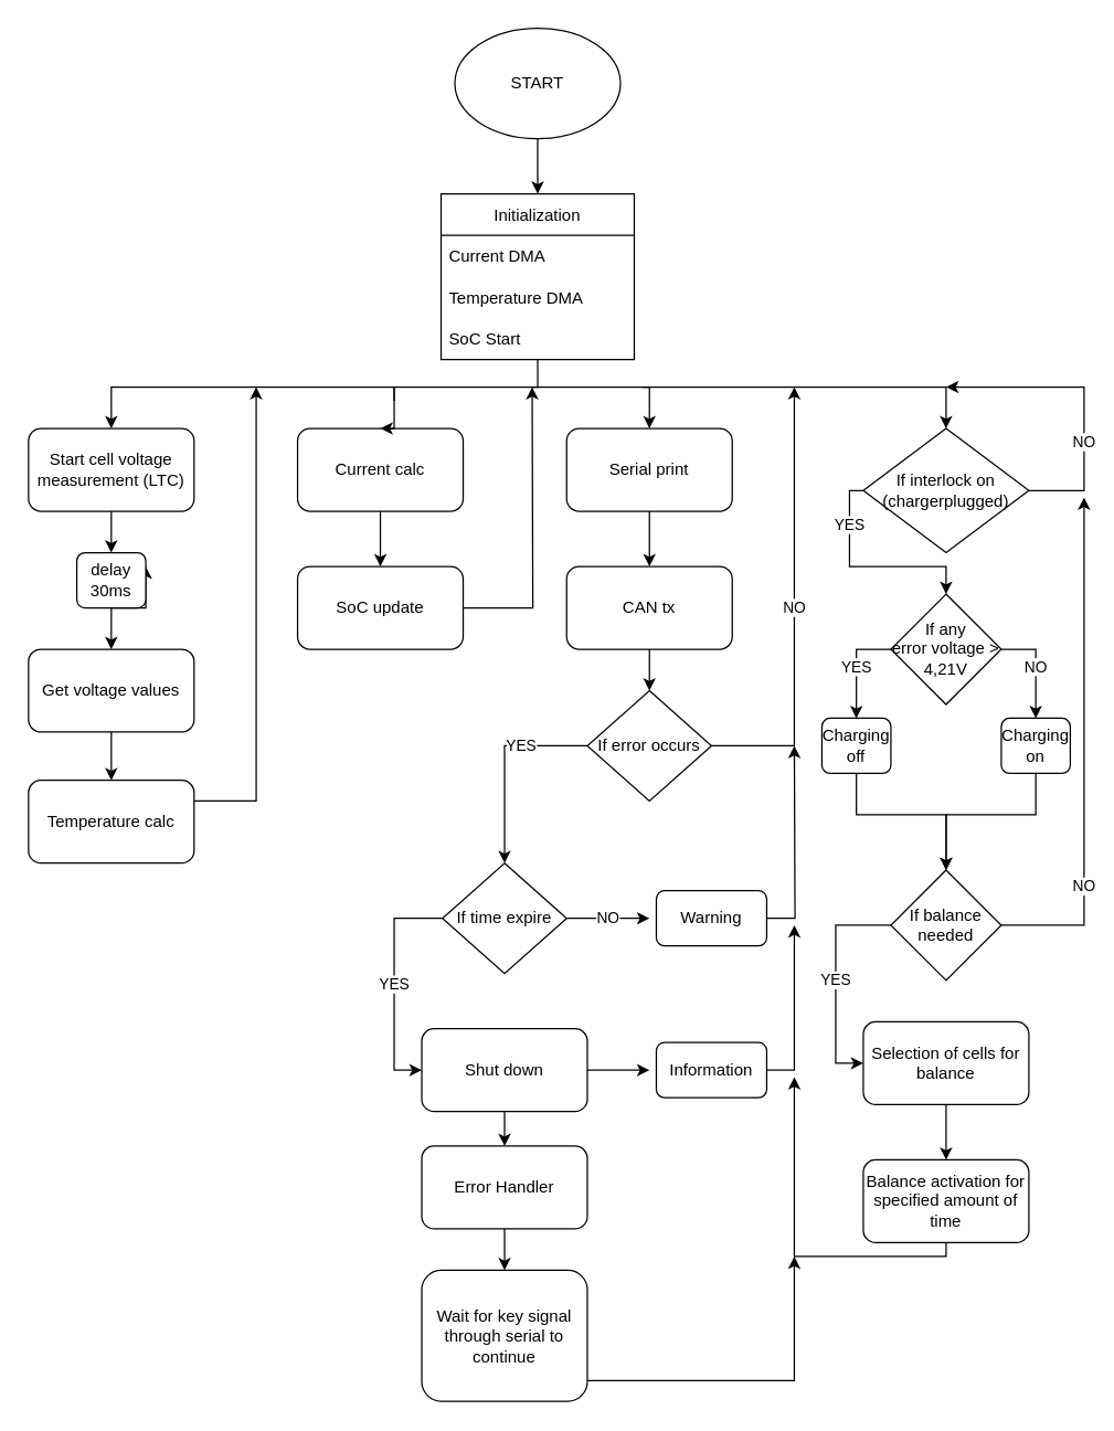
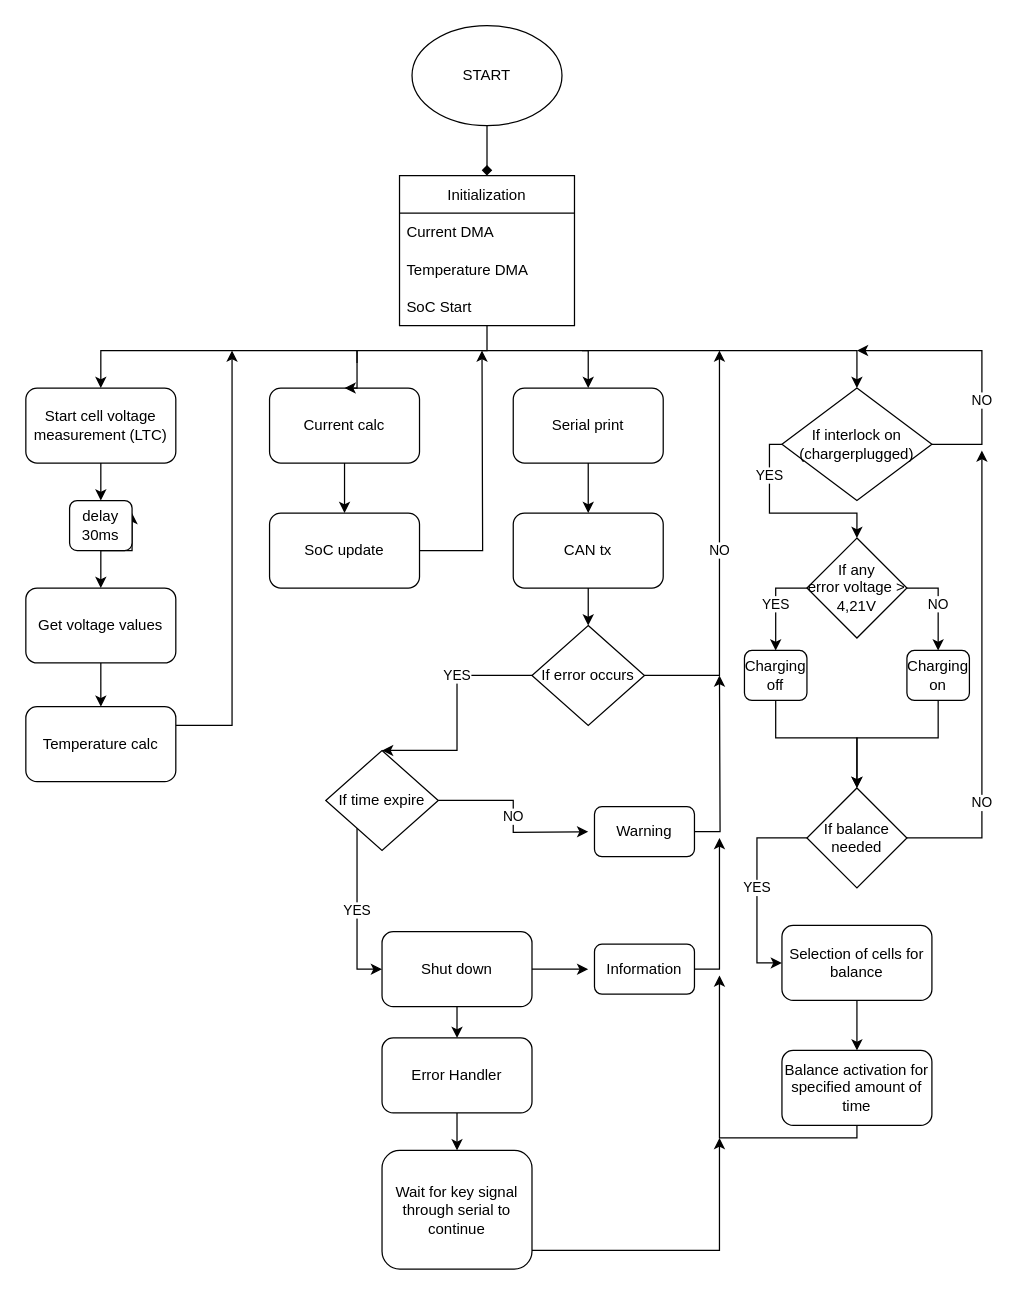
  <mxCell id="0" />
  <mxCell id="1" parent="0" />
- <mxCell id="2" style="edgeStyle=orthogonalEdgeStyle;rounded=0;orthogonalLoop=1;jettySize=auto;html=1;exitX=0.5;exitY=1;exitDx=0;exitDy=0;entryX=0.5;entryY=0;entryDx=0;entryDy=0;" parent="1" source="3" target="34" edge="1"><mxGeometry relative="1" as="geometry" /></mxCell>
+ <mxCell id="2" style="edgeStyle=orthogonalEdgeStyle;rounded=0;orthogonalLoop=1;jettySize=auto;html=1;exitX=0.5;exitY=1;exitDx=0;exitDy=0;entryX=0.5;entryY=0;entryDx=0;entryDy=0;endArrow=diamond;" parent="1" source="3" target="34" edge="1"><mxGeometry relative="1" as="geometry" /></mxCell>
  <mxCell id="3" value="START" style="ellipse;whiteSpace=wrap;html=1;" parent="1" vertex="1"><mxGeometry x="329" y="20" width="120" height="80" as="geometry" /></mxCell>
  <mxCell id="4" style="edgeStyle=orthogonalEdgeStyle;rounded=0;orthogonalLoop=1;jettySize=auto;html=1;" parent="1" source="5" target="10" edge="1"><mxGeometry relative="1" as="geometry" /></mxCell>
  <mxCell id="5" value="Start cell voltage measurement (LTC)" style="rounded=1;whiteSpace=wrap;html=1;" parent="1" vertex="1"><mxGeometry x="20" y="310" width="120" height="60" as="geometry" /></mxCell>
  <mxCell id="6" style="edgeStyle=orthogonalEdgeStyle;rounded=0;orthogonalLoop=1;jettySize=auto;html=1;entryX=0.5;entryY=0;entryDx=0;entryDy=0;" parent="1" source="7" target="17" edge="1"><mxGeometry relative="1" as="geometry" /></mxCell>
  <mxCell id="7" value="Current calc" style="rounded=1;whiteSpace=wrap;html=1;" parent="1" vertex="1"><mxGeometry x="215" y="310" width="120" height="60" as="geometry" /></mxCell>
  <mxCell id="8" style="edgeStyle=orthogonalEdgeStyle;rounded=0;orthogonalLoop=1;jettySize=auto;html=1;exitX=0.5;exitY=1;exitDx=0;exitDy=0;" parent="1" source="10" edge="1"><mxGeometry relative="1" as="geometry"><mxPoint x="105" y="410" as="targetPoint" /></mxGeometry></mxCell>
  <mxCell id="9" style="edgeStyle=orthogonalEdgeStyle;rounded=0;orthogonalLoop=1;jettySize=auto;html=1;" parent="1" source="10" target="12" edge="1"><mxGeometry relative="1" as="geometry" /></mxCell>
  <mxCell id="10" value="delay 30ms" style="rounded=1;whiteSpace=wrap;html=1;" parent="1" vertex="1"><mxGeometry x="55" y="400" width="50" height="40" as="geometry" /></mxCell>
  <mxCell id="11" style="edgeStyle=orthogonalEdgeStyle;rounded=0;orthogonalLoop=1;jettySize=auto;html=1;" parent="1" source="12" target="14" edge="1"><mxGeometry relative="1" as="geometry" /></mxCell>
  <mxCell id="12" value="Get voltage values" style="rounded=1;whiteSpace=wrap;html=1;" parent="1" vertex="1"><mxGeometry x="20" y="470" width="120" height="60" as="geometry" /></mxCell>
  <mxCell id="13" style="edgeStyle=orthogonalEdgeStyle;rounded=0;orthogonalLoop=1;jettySize=auto;html=1;" parent="1" source="14" edge="1"><mxGeometry relative="1" as="geometry"><mxPoint x="185" y="280" as="targetPoint" /><Array as="points"><mxPoint x="185" y="580" /></Array></mxGeometry></mxCell>
  <mxCell id="14" value="Temperature calc" style="rounded=1;whiteSpace=wrap;html=1;" parent="1" vertex="1"><mxGeometry x="20" y="565" width="120" height="60" as="geometry" /></mxCell>
  <mxCell id="15" style="edgeStyle=orthogonalEdgeStyle;rounded=0;orthogonalLoop=1;jettySize=auto;html=1;entryX=0.5;entryY=0;entryDx=0;entryDy=0;" parent="1" target="7" edge="1"><mxGeometry relative="1" as="geometry"><mxPoint x="389" y="260" as="sourcePoint" /><Array as="points"><mxPoint x="389" y="280" /><mxPoint x="285" y="280" /></Array></mxGeometry></mxCell>
  <mxCell id="16" style="edgeStyle=orthogonalEdgeStyle;rounded=0;orthogonalLoop=1;jettySize=auto;html=1;" parent="1" source="17" edge="1"><mxGeometry relative="1" as="geometry"><mxPoint x="385" y="280" as="targetPoint" /></mxGeometry></mxCell>
  <mxCell id="17" value="SoC update" style="rounded=1;whiteSpace=wrap;html=1;" parent="1" vertex="1"><mxGeometry x="215" y="410" width="120" height="60" as="geometry" /></mxCell>
  <mxCell id="18" style="edgeStyle=orthogonalEdgeStyle;rounded=0;orthogonalLoop=1;jettySize=auto;html=1;entryX=0.5;entryY=0;entryDx=0;entryDy=0;" parent="1" source="19" target="21" edge="1"><mxGeometry relative="1" as="geometry" /></mxCell>
  <mxCell id="19" value="Serial print" style="rounded=1;whiteSpace=wrap;html=1;" parent="1" vertex="1"><mxGeometry x="410" y="310" width="120" height="60" as="geometry" /></mxCell>
  <mxCell id="20" style="edgeStyle=orthogonalEdgeStyle;rounded=0;orthogonalLoop=1;jettySize=auto;html=1;entryX=0.5;entryY=0;entryDx=0;entryDy=0;" parent="1" source="21" target="33" edge="1"><mxGeometry relative="1" as="geometry" /></mxCell>
  <mxCell id="21" value="CAN tx" style="rounded=1;whiteSpace=wrap;html=1;" parent="1" vertex="1"><mxGeometry x="410" y="410" width="120" height="60" as="geometry" /></mxCell>
  <mxCell id="22" style="edgeStyle=orthogonalEdgeStyle;rounded=0;orthogonalLoop=1;jettySize=auto;html=1;entryX=0.5;entryY=0;entryDx=0;entryDy=0;" parent="1" source="23" target="28" edge="1"><mxGeometry relative="1" as="geometry" /></mxCell>
  <mxCell id="23" value="Selection of cells for balance" style="rounded=1;whiteSpace=wrap;html=1;" parent="1" vertex="1"><mxGeometry x="625" y="740" width="120" height="60" as="geometry" /></mxCell>
  <mxCell id="24" value="NO" style="edgeStyle=orthogonalEdgeStyle;rounded=0;orthogonalLoop=1;jettySize=auto;html=1;" parent="1" source="26" edge="1"><mxGeometry x="-0.527" relative="1" as="geometry"><mxPoint x="785" y="360" as="targetPoint" /><Array as="points"><mxPoint x="785" y="670" /></Array><mxPoint as="offset" /></mxGeometry></mxCell>
  <mxCell id="25" value="YES" style="edgeStyle=orthogonalEdgeStyle;rounded=0;orthogonalLoop=1;jettySize=auto;html=1;entryX=0;entryY=0.5;entryDx=0;entryDy=0;" parent="1" target="23" edge="1"><mxGeometry relative="1" as="geometry"><Array as="points"><mxPoint x="605" y="670" /><mxPoint x="605" y="770" /></Array><mxPoint x="645" y="670" as="sourcePoint" /></mxGeometry></mxCell>
  <mxCell id="26" value="If balance needed" style="rhombus;whiteSpace=wrap;html=1;" parent="1" vertex="1"><mxGeometry x="645" y="630" width="80" height="80" as="geometry" /></mxCell>
  <mxCell id="27" style="edgeStyle=orthogonalEdgeStyle;rounded=0;orthogonalLoop=1;jettySize=auto;html=1;" edge="1" parent="1" source="28"><mxGeometry relative="1" as="geometry"><mxPoint x="575" y="780" as="targetPoint" /><Array as="points"><mxPoint x="575" y="910" /><mxPoint x="575" y="780" /></Array></mxGeometry></mxCell>
  <mxCell id="28" value="Balance activation for specified amount of time" style="rounded=1;whiteSpace=wrap;html=1;" parent="1" vertex="1"><mxGeometry x="625" y="840" width="120" height="60" as="geometry" /></mxCell>
  <mxCell id="29" style="edgeStyle=orthogonalEdgeStyle;rounded=0;orthogonalLoop=1;jettySize=auto;html=1;entryX=0.5;entryY=0;entryDx=0;entryDy=0;" parent="1" target="5" edge="1"><mxGeometry relative="1" as="geometry"><mxPoint x="285" y="290" as="sourcePoint" /><mxPoint x="121" y="280" as="targetPoint" /><Array as="points"><mxPoint x="285" y="280" /><mxPoint x="80" y="280" /></Array></mxGeometry></mxCell>
  <mxCell id="30" style="edgeStyle=orthogonalEdgeStyle;rounded=0;orthogonalLoop=1;jettySize=auto;html=1;" parent="1" edge="1"><mxGeometry relative="1" as="geometry"><mxPoint x="465" y="280" as="sourcePoint" /><mxPoint x="685" y="310" as="targetPoint" /><Array as="points"><mxPoint x="685" y="280" /><mxPoint x="685" y="310" /></Array></mxGeometry></mxCell>
  <mxCell id="31" value="NO" style="edgeStyle=orthogonalEdgeStyle;rounded=0;orthogonalLoop=1;jettySize=auto;html=1;" parent="1" source="33" edge="1"><mxGeometry relative="1" as="geometry"><mxPoint x="575" y="280" as="targetPoint" /><Array as="points"><mxPoint x="575" y="540" /><mxPoint x="575" y="280" /></Array></mxGeometry></mxCell>
  <mxCell id="32" value="YES" style="edgeStyle=orthogonalEdgeStyle;rounded=0;orthogonalLoop=1;jettySize=auto;html=1;entryX=0.5;entryY=0;entryDx=0;entryDy=0;" parent="1" source="33" target="43" edge="1"><mxGeometry x="-0.333" relative="1" as="geometry"><Array as="points"><mxPoint x="365" y="540" /></Array><mxPoint as="offset" /></mxGeometry></mxCell>
  <mxCell id="33" value="If error occurs" style="rhombus;whiteSpace=wrap;html=1;" parent="1" vertex="1"><mxGeometry x="425" y="500" width="90" height="80" as="geometry" /></mxCell>
  <mxCell id="34" value="Initialization" style="swimlane;fontStyle=0;childLayout=stackLayout;horizontal=1;startSize=30;horizontalStack=0;resizeParent=1;resizeParentMax=0;resizeLast=0;collapsible=1;marginBottom=0;" parent="1" vertex="1"><mxGeometry x="319" y="140" width="140" height="120" as="geometry"><mxRectangle x="344" y="190" width="100" height="30" as="alternateBounds" /></mxGeometry></mxCell>
  <mxCell id="35" value="Current DMA" style="text;strokeColor=none;fillColor=none;align=left;verticalAlign=middle;spacingLeft=4;spacingRight=4;overflow=hidden;points=[[0,0.5],[1,0.5]];portConstraint=eastwest;rotatable=0;" parent="34" vertex="1"><mxGeometry y="30" width="140" height="30" as="geometry" /></mxCell>
  <mxCell id="36" value="Temperature DMA" style="text;strokeColor=none;fillColor=none;align=left;verticalAlign=middle;spacingLeft=4;spacingRight=4;overflow=hidden;points=[[0,0.5],[1,0.5]];portConstraint=eastwest;rotatable=0;" parent="34" vertex="1"><mxGeometry y="60" width="140" height="30" as="geometry" /></mxCell>
  <mxCell id="37" value="SoC Start" style="text;strokeColor=none;fillColor=none;align=left;verticalAlign=middle;spacingLeft=4;spacingRight=4;overflow=hidden;points=[[0,0.5],[1,0.5]];portConstraint=eastwest;rotatable=0;" parent="34" vertex="1"><mxGeometry y="90" width="140" height="30" as="geometry" /></mxCell>
  <mxCell id="38" value="" style="edgeStyle=orthogonalEdgeStyle;rounded=0;orthogonalLoop=1;jettySize=auto;html=1;" edge="1" parent="1" source="40" target="48"><mxGeometry relative="1" as="geometry" /></mxCell>
  <mxCell id="39" value="" style="edgeStyle=orthogonalEdgeStyle;rounded=0;orthogonalLoop=1;jettySize=auto;html=1;" edge="1" parent="1" source="40"><mxGeometry relative="1" as="geometry"><mxPoint x="470" y="775" as="targetPoint" /></mxGeometry></mxCell>
  <mxCell id="40" value="Shut down" style="rounded=1;whiteSpace=wrap;html=1;" parent="1" vertex="1"><mxGeometry x="305" y="745" width="120" height="60" as="geometry" /></mxCell>
  <mxCell id="41" value="YES" style="edgeStyle=orthogonalEdgeStyle;rounded=0;orthogonalLoop=1;jettySize=auto;html=1;entryX=0;entryY=0.5;entryDx=0;entryDy=0;" parent="1" source="43" target="40" edge="1"><mxGeometry relative="1" as="geometry"><Array as="points"><mxPoint x="285" y="665" /><mxPoint x="285" y="775" /></Array></mxGeometry></mxCell>
  <mxCell id="42" value="NO" style="edgeStyle=orthogonalEdgeStyle;rounded=0;orthogonalLoop=1;jettySize=auto;html=1;entryX=0;entryY=0.5;entryDx=0;entryDy=0;" parent="1" source="43" edge="1"><mxGeometry relative="1" as="geometry"><mxPoint x="470" y="665" as="targetPoint" /></mxGeometry></mxCell>
- <mxCell id="43" value="If time expire" style="rhombus;whiteSpace=wrap;html=1;" parent="1" vertex="1"><mxGeometry x="320" y="625" width="90" height="80" as="geometry" /></mxCell>
+ <mxCell id="43" value="If time expire" style="rhombus;whiteSpace=wrap;html=1;" parent="1" vertex="1"><mxGeometry x="260" y="600" width="90" height="80" as="geometry" /></mxCell>
  <mxCell id="44" style="edgeStyle=orthogonalEdgeStyle;rounded=0;orthogonalLoop=1;jettySize=auto;html=1;exitX=1;exitY=0.5;exitDx=0;exitDy=0;" edge="1" parent="1" source="45"><mxGeometry relative="1" as="geometry"><mxPoint x="575" y="540" as="targetPoint" /></mxGeometry></mxCell>
  <mxCell id="45" value="Warning" style="rounded=1;whiteSpace=wrap;html=1;" parent="1" vertex="1"><mxGeometry x="475" y="645" width="80" height="40" as="geometry" /></mxCell>
  <mxCell id="46" style="edgeStyle=orthogonalEdgeStyle;rounded=0;orthogonalLoop=1;jettySize=auto;html=1;entryX=0.5;entryY=0;entryDx=0;entryDy=0;" parent="1" edge="1" target="19"><mxGeometry relative="1" as="geometry"><mxPoint x="385" y="280" as="sourcePoint" /><mxPoint x="495" y="310" as="targetPoint" /><Array as="points"><mxPoint x="470" y="280" /></Array></mxGeometry></mxCell>
  <mxCell id="47" value="" style="edgeStyle=orthogonalEdgeStyle;rounded=0;orthogonalLoop=1;jettySize=auto;html=1;" edge="1" parent="1" source="48" target="50"><mxGeometry relative="1" as="geometry" /></mxCell>
  <mxCell id="48" value="Error Handler" style="rounded=1;whiteSpace=wrap;html=1;" vertex="1" parent="1"><mxGeometry x="305" y="830" width="120" height="60" as="geometry" /></mxCell>
  <mxCell id="49" style="edgeStyle=orthogonalEdgeStyle;rounded=0;orthogonalLoop=1;jettySize=auto;html=1;" edge="1" parent="1" source="50"><mxGeometry relative="1" as="geometry"><mxPoint x="575" y="910" as="targetPoint" /><Array as="points"><mxPoint x="365" y="1000" /><mxPoint x="575" y="1000" /></Array></mxGeometry></mxCell>
  <mxCell id="50" value="Wait for key signal through serial to continue" style="rounded=1;whiteSpace=wrap;html=1;" vertex="1" parent="1"><mxGeometry x="305" y="920" width="120" height="95" as="geometry" /></mxCell>
  <mxCell id="51" style="edgeStyle=orthogonalEdgeStyle;rounded=0;orthogonalLoop=1;jettySize=auto;html=1;" edge="1" parent="1" source="52"><mxGeometry relative="1" as="geometry"><mxPoint x="575" y="670" as="targetPoint" /><Array as="points"><mxPoint x="575" y="775" /><mxPoint x="575" y="670" /></Array></mxGeometry></mxCell>
  <mxCell id="52" value="Information" style="rounded=1;whiteSpace=wrap;html=1;" vertex="1" parent="1"><mxGeometry x="475" y="755" width="80" height="40" as="geometry" /></mxCell>
  <mxCell id="53" value="YES" style="edgeStyle=orthogonalEdgeStyle;rounded=0;orthogonalLoop=1;jettySize=auto;html=1;entryX=0.5;entryY=0;entryDx=0;entryDy=0;" edge="1" parent="1" source="55" target="59"><mxGeometry relative="1" as="geometry"><mxPoint x="625" y="510" as="targetPoint" /><Array as="points"><mxPoint x="620" y="470" /></Array></mxGeometry></mxCell>
  <mxCell id="54" value="NO" style="edgeStyle=orthogonalEdgeStyle;rounded=0;orthogonalLoop=1;jettySize=auto;html=1;entryX=0.5;entryY=0;entryDx=0;entryDy=0;" edge="1" parent="1" source="55" target="57"><mxGeometry relative="1" as="geometry"><Array as="points"><mxPoint x="750" y="470" /></Array></mxGeometry></mxCell>
  <mxCell id="55" value="If any &lt;br&gt;error voltage &amp;gt; 4,21V" style="rhombus;whiteSpace=wrap;html=1;" vertex="1" parent="1"><mxGeometry x="645" y="430" width="80" height="80" as="geometry" /></mxCell>
  <mxCell id="56" style="edgeStyle=orthogonalEdgeStyle;rounded=0;orthogonalLoop=1;jettySize=auto;html=1;" edge="1" parent="1" source="57"><mxGeometry relative="1" as="geometry"><mxPoint x="685" y="630" as="targetPoint" /><Array as="points"><mxPoint x="750" y="590" /><mxPoint x="685" y="590" /></Array></mxGeometry></mxCell>
  <mxCell id="57" value="Charging on" style="rounded=1;whiteSpace=wrap;html=1;" vertex="1" parent="1"><mxGeometry x="725" y="520" width="50" height="40" as="geometry" /></mxCell>
  <mxCell id="58" style="edgeStyle=orthogonalEdgeStyle;rounded=0;orthogonalLoop=1;jettySize=auto;html=1;entryX=0.5;entryY=0;entryDx=0;entryDy=0;" edge="1" parent="1" source="59" target="26"><mxGeometry relative="1" as="geometry"><Array as="points"><mxPoint x="620" y="590" /><mxPoint x="685" y="590" /></Array></mxGeometry></mxCell>
  <mxCell id="59" value="Charging off" style="rounded=1;whiteSpace=wrap;html=1;" vertex="1" parent="1"><mxGeometry x="595" y="520" width="50" height="40" as="geometry" /></mxCell>
  <mxCell id="60" value="NO" style="edgeStyle=orthogonalEdgeStyle;rounded=0;orthogonalLoop=1;jettySize=auto;html=1;" edge="1" parent="1" source="62"><mxGeometry x="-0.302" relative="1" as="geometry"><mxPoint x="685" y="280" as="targetPoint" /><Array as="points"><mxPoint x="785" y="355" /><mxPoint x="785" y="280" /></Array><mxPoint as="offset" /></mxGeometry></mxCell>
  <mxCell id="61" value="YES" style="edgeStyle=orthogonalEdgeStyle;rounded=0;orthogonalLoop=1;jettySize=auto;html=1;entryX=0.5;entryY=0;entryDx=0;entryDy=0;" edge="1" parent="1" source="62" target="55"><mxGeometry x="-0.548" relative="1" as="geometry"><mxPoint x="615" y="400" as="targetPoint" /><Array as="points"><mxPoint x="615" y="355" /><mxPoint x="615" y="410" /><mxPoint x="685" y="410" /></Array><mxPoint as="offset" /></mxGeometry></mxCell>
  <mxCell id="62" value="If interlock on&lt;br&gt;(chargerplugged)" style="rhombus;whiteSpace=wrap;html=1;" vertex="1" parent="1"><mxGeometry x="625" y="310" width="120" height="90" as="geometry" /></mxCell>
